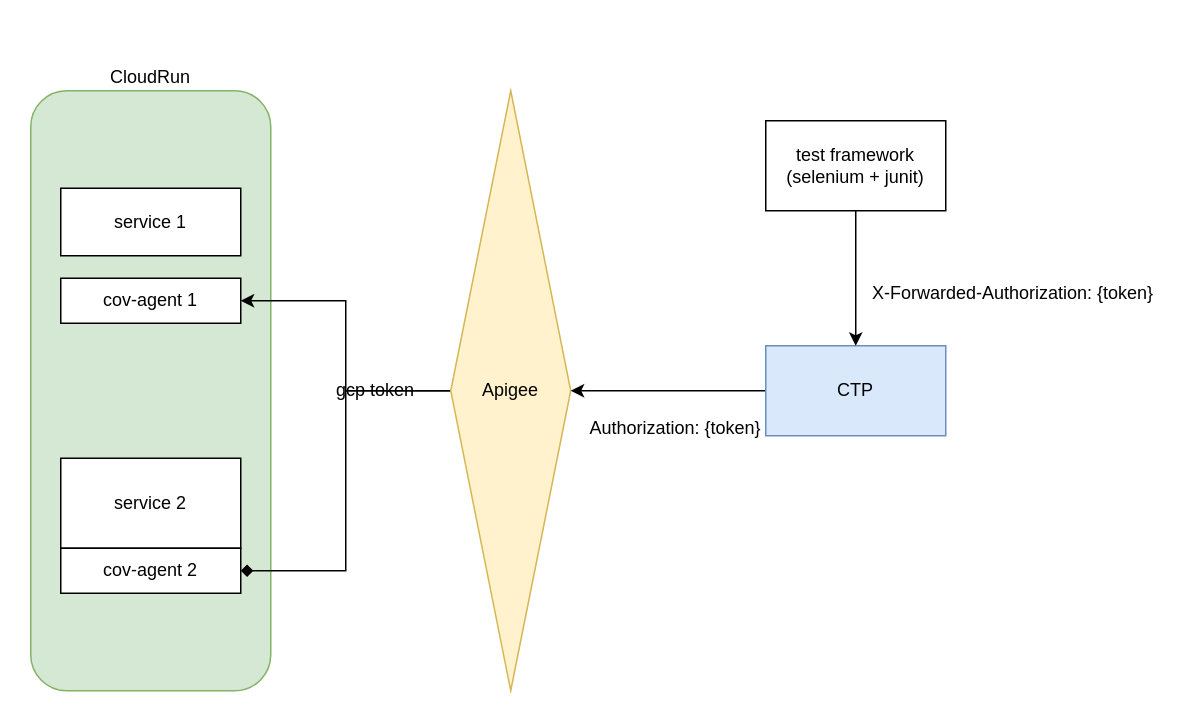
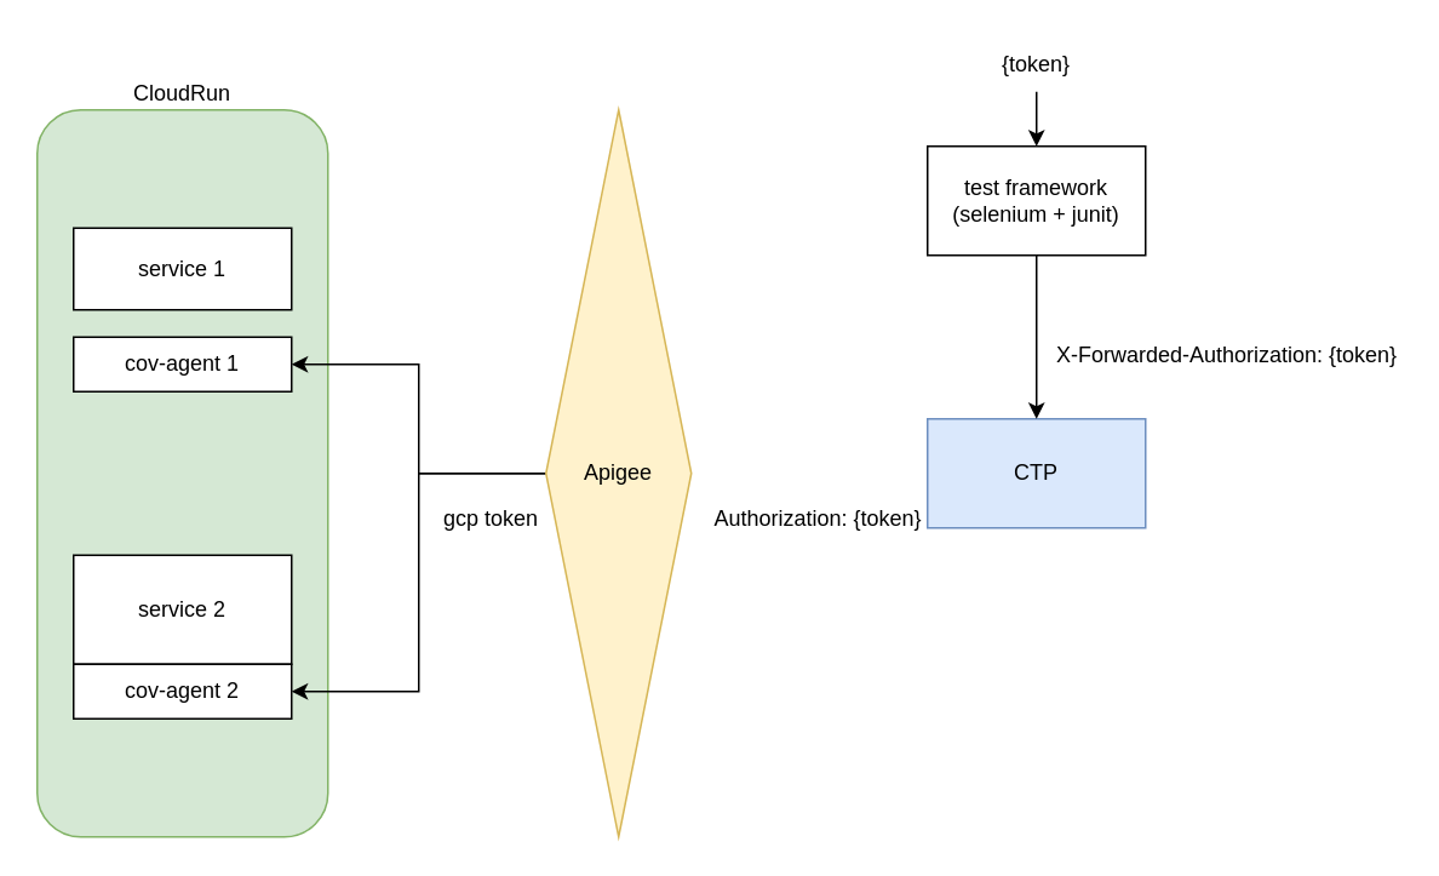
  <mxCell id="0" />
  <mxCell id="1" parent="0" />
  <mxCell id="2" value="CloudRun" style="rounded=1;whiteSpace=wrap;html=1;labelPosition=center;verticalLabelPosition=top;align=center;verticalAlign=bottom;fillColor=#d5e8d4;strokeColor=#82b366;" vertex="1" parent="1"><mxGeometry x="20" y="60" width="160" height="400" as="geometry" /></mxCell>
  <mxCell id="3" value="service 1" style="rounded=0;whiteSpace=wrap;html=1;" vertex="1" parent="1"><mxGeometry x="40" y="125" width="120" height="45" as="geometry" /></mxCell>
  <mxCell id="4" value="cov-agent 1" style="rounded=0;whiteSpace=wrap;html=1;" vertex="1" parent="1"><mxGeometry x="40" y="185" width="120" height="30" as="geometry" /></mxCell>
  <mxCell id="5" style="edgeStyle=orthogonalEdgeStyle;rounded=0;orthogonalLoop=1;jettySize=auto;html=1;exitX=0;exitY=0.5;exitDx=0;exitDy=0;entryX=1;entryY=0.5;entryDx=0;entryDy=0;" edge="1" parent="1" source="7" target="4"><mxGeometry relative="1" as="geometry" /></mxCell>
- <mxCell id="6" style="edgeStyle=orthogonalEdgeStyle;rounded=0;orthogonalLoop=1;jettySize=auto;html=1;exitX=0;exitY=0.5;exitDx=0;exitDy=0;entryX=1;entryY=0.5;entryDx=0;entryDy=0;endArrow=diamond;" edge="1" parent="1" source="7" target="13"><mxGeometry relative="1" as="geometry" /></mxCell>
+ <mxCell id="6" style="edgeStyle=orthogonalEdgeStyle;rounded=0;orthogonalLoop=1;jettySize=auto;html=1;exitX=0;exitY=0.5;exitDx=0;exitDy=0;entryX=1;entryY=0.5;entryDx=0;entryDy=0;" edge="1" parent="1" source="7" target="13"><mxGeometry relative="1" as="geometry" /></mxCell>
  <mxCell id="7" value="Apigee" style="rhombus;whiteSpace=wrap;html=1;labelPosition=center;verticalLabelPosition=middle;align=center;verticalAlign=middle;fillColor=#fff2cc;strokeColor=#d6b656;" vertex="1" parent="1"><mxGeometry x="300" y="60" width="80" height="400" as="geometry" /></mxCell>
- <mxCell id="8" style="edgeStyle=orthogonalEdgeStyle;rounded=0;orthogonalLoop=1;jettySize=auto;html=1;entryX=1;entryY=0.5;entryDx=0;entryDy=0;" edge="1" parent="1" source="9" target="7"><mxGeometry relative="1" as="geometry" /></mxCell>
  <mxCell id="9" value="CTP" style="rounded=0;whiteSpace=wrap;html=1;fillColor=#dae8fc;strokeColor=#6c8ebf;" vertex="1" parent="1"><mxGeometry x="510" y="230" width="120" height="60" as="geometry" /></mxCell>
  <mxCell id="10" style="edgeStyle=orthogonalEdgeStyle;rounded=0;orthogonalLoop=1;jettySize=auto;html=1;entryX=0.5;entryY=0;entryDx=0;entryDy=0;" edge="1" parent="1" source="11" target="9"><mxGeometry relative="1" as="geometry" /></mxCell>
  <mxCell id="11" value="test framework&lt;div&gt;(selenium + junit)&lt;/div&gt;" style="rounded=0;whiteSpace=wrap;html=1;" vertex="1" parent="1"><mxGeometry x="510" y="80" width="120" height="60" as="geometry" /></mxCell>
  <mxCell id="12" value="service 2" style="rounded=0;whiteSpace=wrap;html=1;" vertex="1" parent="1"><mxGeometry x="40" y="305" width="120" height="60" as="geometry" /></mxCell>
  <mxCell id="13" value="cov-agent 2" style="rounded=0;whiteSpace=wrap;html=1;" vertex="1" parent="1"><mxGeometry x="40" y="365" width="120" height="30" as="geometry" /></mxCell>
  <mxCell id="14" value="X-Forwarded-Authorization: {token}" style="text;html=1;align=center;verticalAlign=middle;whiteSpace=wrap;rounded=0;" vertex="1" parent="1"><mxGeometry x="580" y="150" width="190" height="90" as="geometry" /></mxCell>
  <mxCell id="15" value="Authorization: {token}" style="text;html=1;align=center;verticalAlign=middle;whiteSpace=wrap;rounded=0;rotation=0;" vertex="1" parent="1"><mxGeometry x="390" y="240" width="120" height="90" as="geometry" /></mxCell>
- <mxCell id="18" value="gcp token" style="text;html=1;align=center;verticalAlign=middle;whiteSpace=wrap;rounded=0;" vertex="1" parent="1"><mxGeometry x="220" y="245" width="60" height="30" as="geometry" /></mxCell>
+ <mxCell id="16" style="edgeStyle=orthogonalEdgeStyle;rounded=0;orthogonalLoop=1;jettySize=auto;html=1;" edge="1" parent="1" source="17" target="11"><mxGeometry relative="1" as="geometry" /></mxCell>
+ <mxCell id="17" value="{token}" style="text;html=1;align=center;verticalAlign=middle;whiteSpace=wrap;rounded=0;" vertex="1" parent="1"><mxGeometry x="540" y="20" width="60" height="30" as="geometry" /></mxCell>
+ <mxCell id="18" value="gcp token" style="text;html=1;align=center;verticalAlign=middle;whiteSpace=wrap;rounded=0;" vertex="1" parent="1"><mxGeometry x="240" y="270" width="60" height="30" as="geometry" /></mxCell>
